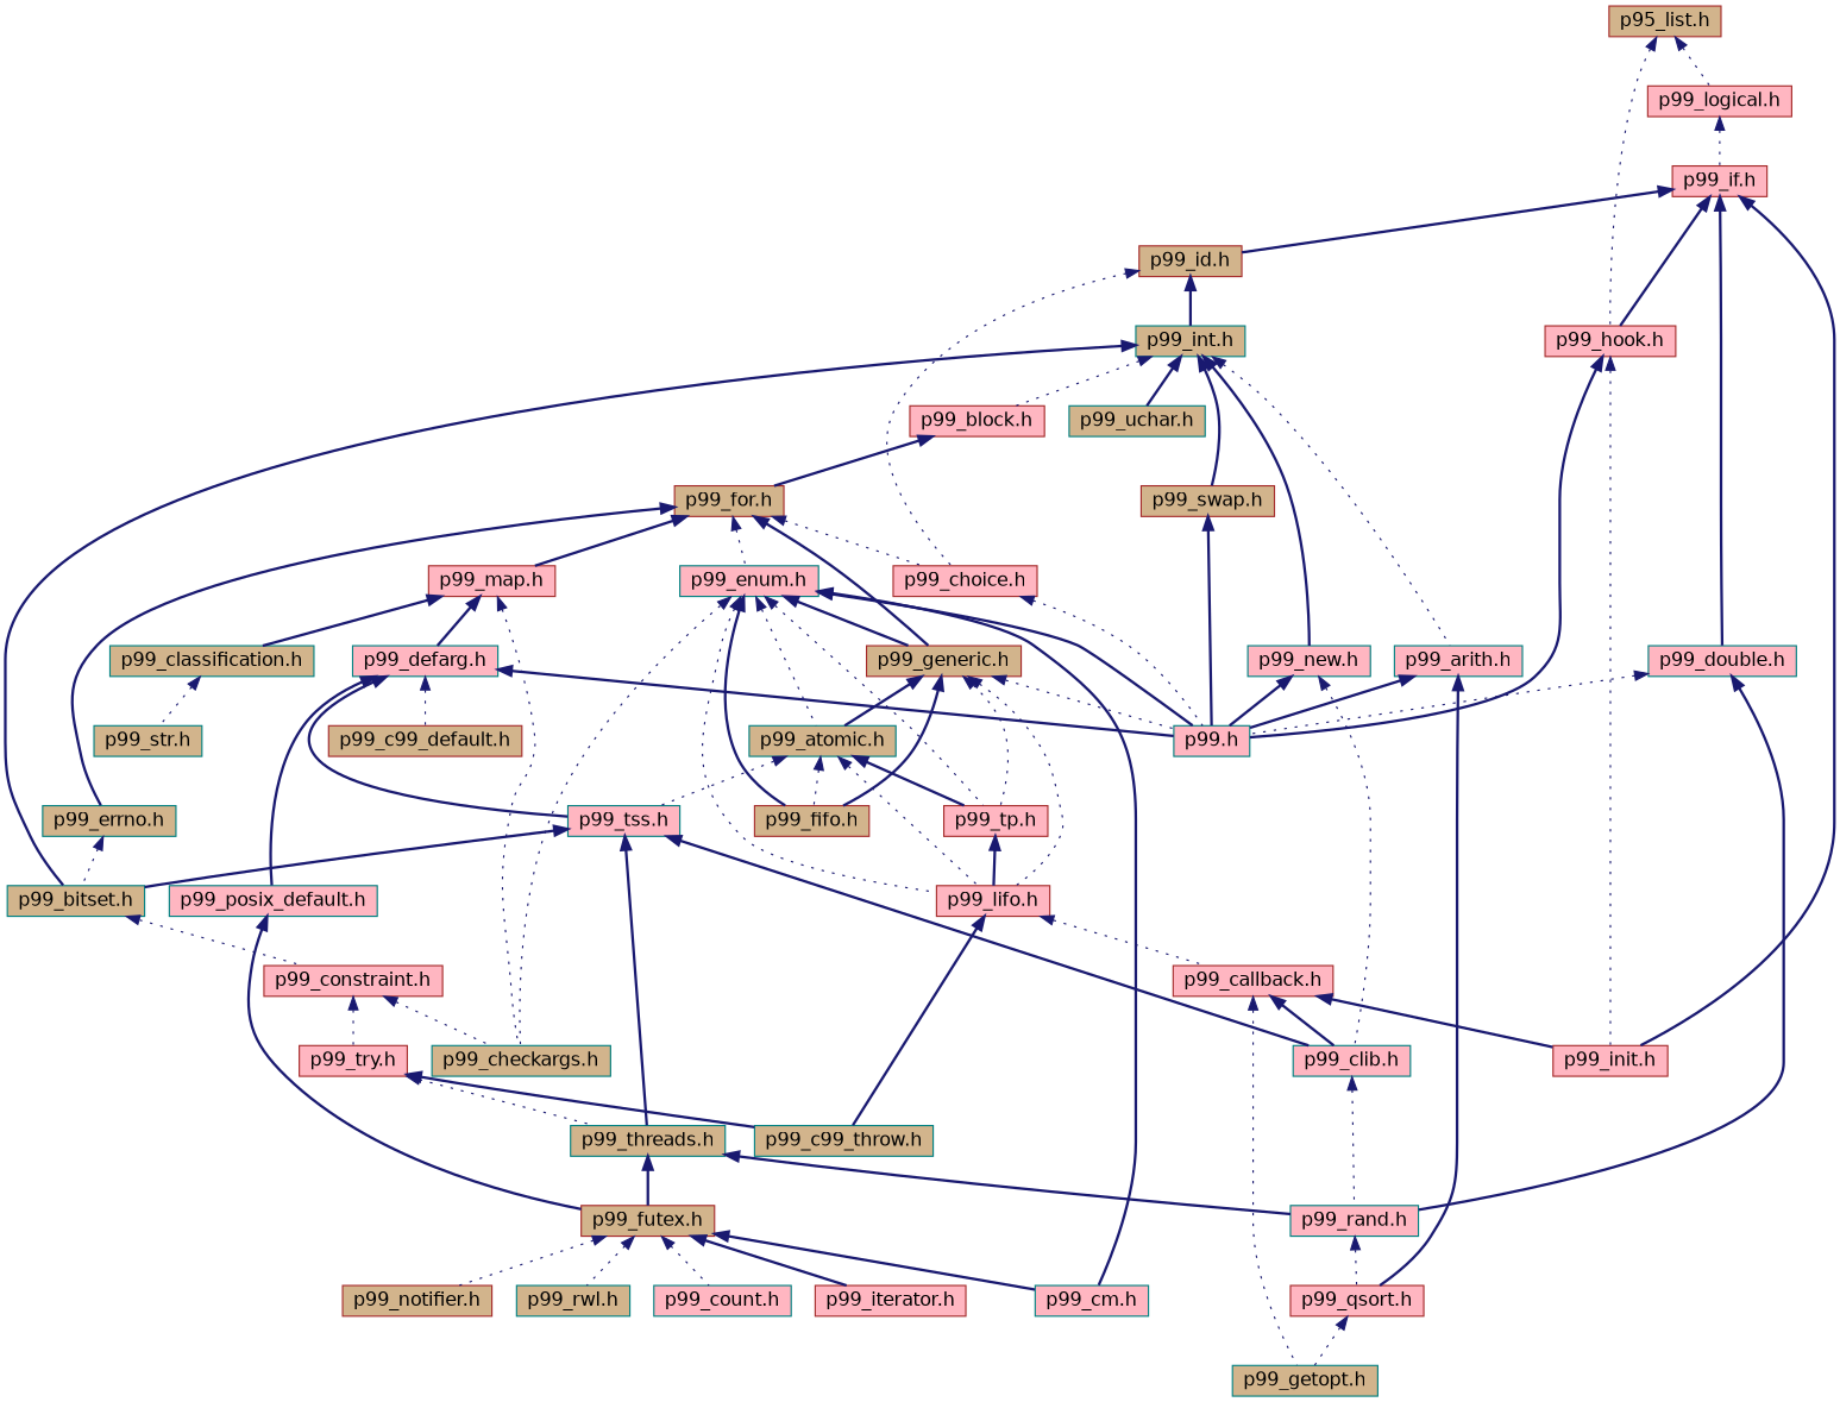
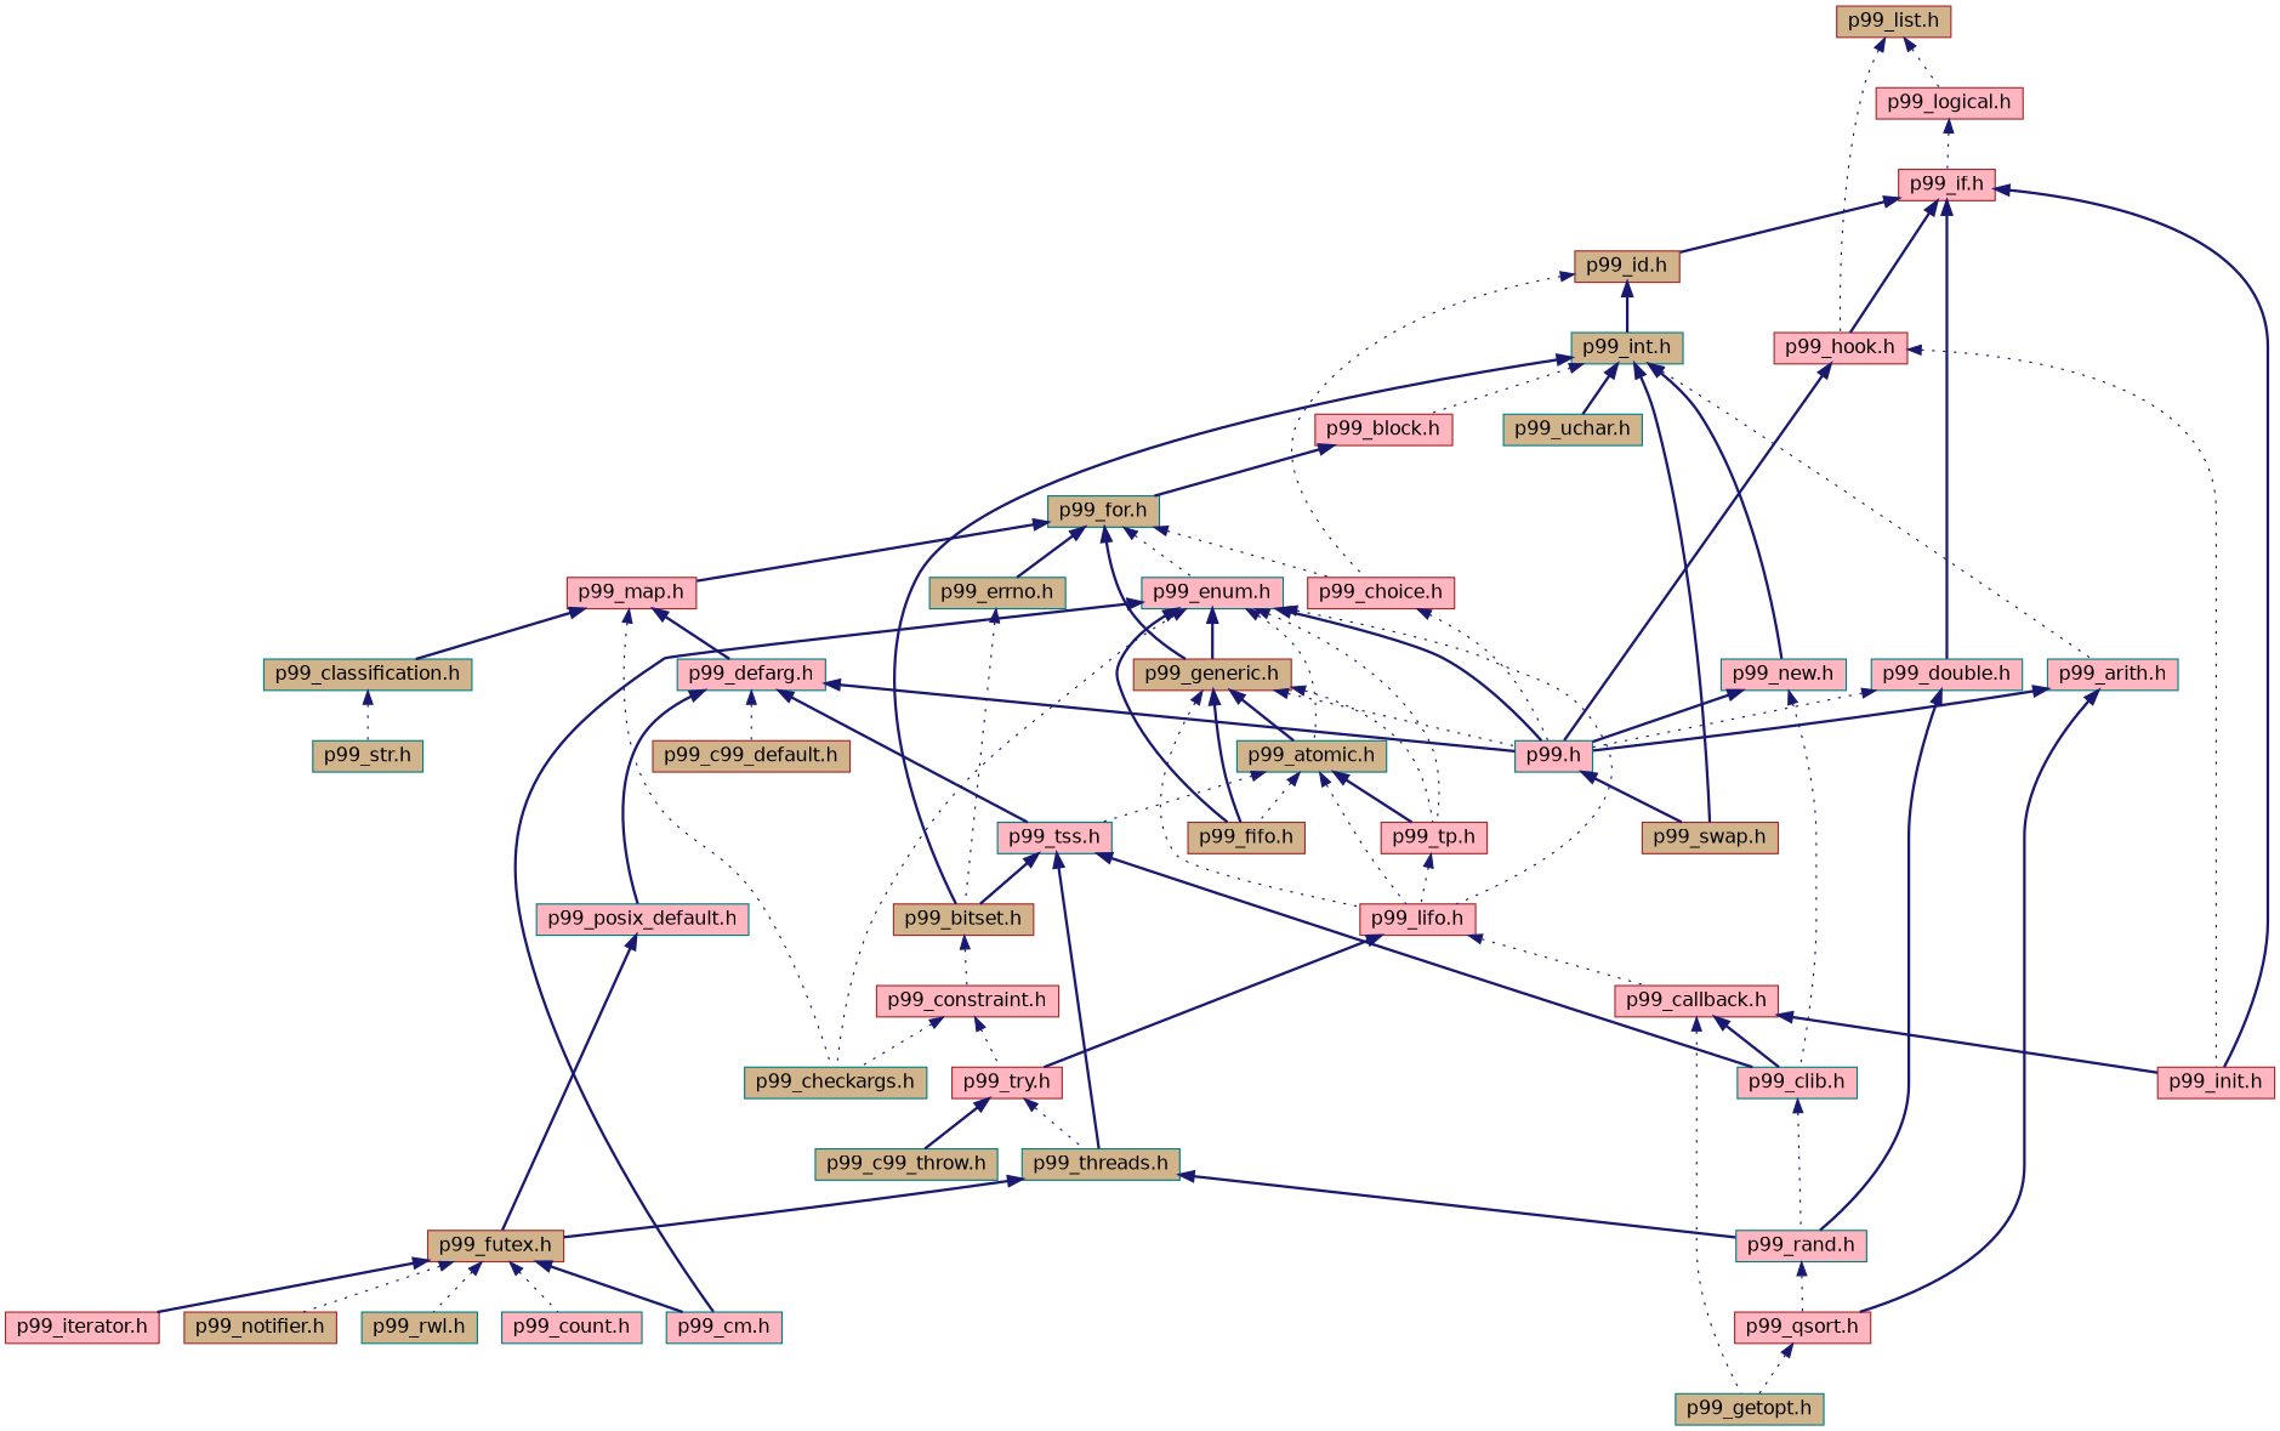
  digraph {
    node [color=teal fillcolor=lightpink fontname=Helvetica fontsize=14 shape=record style=filled]
    edge [color=midnightblue dir=back fontname=Helvetica fontsize=14 labelfontname=Helvetica labelfontsize=14 style=bold]
-   n1 [color=brown fillcolor=tan fontcolor=black height=0.2 label="p95_list.h" width=0.4]
+   n1 [color=brown fillcolor=tan fontcolor=black height=0.2 label="p99_list.h" width=0.4]
    n2 [color=brown height=0.2 label="p99_logical.h" width=0.4]
    n3 [color=brown height=0.2 label="p99_hook.h" width=0.4]
    n4 [color=brown height=0.2 label="p99_if.h" width=0.4]
    n5 [color=brown height=0.2 label="p99_init.h" width=0.4]
    n6 [height=0.2 label="p99.h" width=0.4]
    n7 [color=brown fillcolor=tan height=0.2 label="p99_id.h" width=0.4]
    n8 [height=0.2 label="p99_double.h" width=0.4]
    n9 [color=brown height=0.2 label="p99_choice.h" width=0.4]
    n10 [fillcolor=tan height=0.2 label="p99_int.h" width=0.4]
    n11 [height=0.2 label="p99_rand.h" width=0.4]
    n12 [color=brown height=0.2 label="p99_block.h" width=0.4]
-   n13 [fillcolor=tan height=0.2 label="p99_bitset.h" width=0.4]
+   n13 [color=brown fillcolor=tan height=0.2 label="p99_bitset.h" width=0.4]
    n14 [height=0.2 label="p99_new.h" width=0.4]
    n15 [color=brown fillcolor=tan height=0.2 label="p99_swap.h" width=0.4]
    n16 [height=0.2 label="p99_arith.h" width=0.4]
    n17 [fillcolor=tan height=0.2 label="p99_uchar.h" width=0.4]
-   n18 [color=brown fillcolor=tan height=0.2 label="p99_for.h" width=0.4]
+   n18 [fillcolor=tan height=0.2 label="p99_for.h" width=0.4]
    n19 [color=brown height=0.2 label="p99_constraint.h" width=0.4]
    n20 [height=0.2 label="p99_clib.h" width=0.4]
    n21 [color=brown height=0.2 label="p99_qsort.h" width=0.4]
    n22 [color=brown height=0.2 label="p99_map.h" width=0.4]
    n23 [height=0.2 label="p99_enum.h" width=0.4]
    n24 [color=brown fillcolor=tan height=0.2 label="p99_generic.h" width=0.4]
    n25 [fillcolor=tan height=0.2 label="p99_errno.h" width=0.4]
    n26 [height=0.2 label="p99_defarg.h" width=0.4]
    n27 [fillcolor=tan height=0.2 label="p99_checkargs.h" width=0.4]
    n28 [fillcolor=tan height=0.2 label="p99_classification.h" width=0.4]
    n29 [height=0.2 label="p99_cm.h" width=0.4]
    n30 [fillcolor=tan height=0.2 label="p99_atomic.h" width=0.4]
    n31 [color=brown height=0.2 label="p99_lifo.h" width=0.4]
    n32 [color=brown height=0.2 label="p99_tp.h" width=0.4]
    n33 [color=brown fillcolor=tan height=0.2 label="p99_fifo.h" width=0.4]
    n34 [height=0.2 label="p99_tss.h" width=0.4]
    n35 [color=brown fillcolor=tan height=0.2 label="p99_c99_default.h" width=0.4]
    n36 [height=0.2 label="p99_posix_default.h" width=0.4]
    n37 [fillcolor=tan height=0.2 label="p99_str.h" width=0.4]
    n38 [fillcolor=tan height=0.2 label="p99_threads.h" width=0.4]
    n39 [color=brown fillcolor=tan height=0.2 label="p99_futex.h" width=0.4]
    n40 [color=brown height=0.2 label="p99_try.h" width=0.4]
    n41 [fillcolor=tan height=0.2 label="p99_c99_throw.h" width=0.4]
    n42 [height=0.2 label="p99_count.h" width=0.4]
    n43 [color=brown height=0.2 label="p99_iterator.h" width=0.4]
    n44 [color=brown fillcolor=tan height=0.2 label="p99_notifier.h" width=0.4]
    n45 [fillcolor=tan height=0.2 label="p99_rwl.h" width=0.4]
    n46 [fillcolor=tan height=0.2 label="p99_getopt.h" width=0.4]
    n47 [color=brown height=0.2 label="p99_callback.h" width=0.4]
    n1 -> n2 [style=dotted]
    n1 -> n3 [style=dotted]
    n2 -> n4 [style=dotted]
    n3 -> n5 [style=dotted]
    n3 -> n6
    n4 -> n3
    n4 -> n5
    n4 -> n7
    n4 -> n8
    n7 -> n9 [style=dotted]
    n7 -> n10
    n8 -> n6 [style=dotted]
    n8 -> n11
    n9 -> n6 [style=dotted]
    n10 -> n12 [style=dotted]
    n10 -> n13
    n10 -> n14
    n10 -> n15
    n10 -> n16 [style=dotted]
    n10 -> n17
    n11 -> n21 [style=dotted]
    n12 -> n18
    n13 -> n19 [style=dotted]
    n14 -> n6
    n14 -> n20 [style=dotted]
-   n15 -> n6
+   n6 -> n15
    n16 -> n6
    n16 -> n21
    n18 -> n9 [style=dotted]
    n18 -> n22
    n18 -> n23 [style=dotted]
    n18 -> n24
    n18 -> n25
    n19 -> n27 [style=dotted]
    n19 -> n40 [style=dotted]
    n20 -> n11 [style=dotted]
    n21 -> n46 [style=dotted]
    n22 -> n26
    n22 -> n27 [style=dotted]
    n22 -> n28
    n23 -> n6
    n23 -> n24
    n23 -> n27 [style=dotted]
    n23 -> n29
    n23 -> n30 [style=dotted]
    n23 -> n31 [style=dotted]
    n23 -> n32 [style=dotted]
    n23 -> n33
    n24 -> n6 [style=dotted]
    n24 -> n30
    n24 -> n31 [style=dotted]
    n24 -> n32 [style=dotted]
    n24 -> n33
    n25 -> n13 [style=dotted]
    n26 -> n6
    n26 -> n34
    n26 -> n35 [style=dotted]
    n26 -> n36
    n28 -> n37 [style=dotted]
    n30 -> n31 [style=dotted]
    n30 -> n32
    n30 -> n33 [style=dotted]
    n30 -> n34 [style=dotted]
-   n31 -> n41
+   n31 -> n40
    n31 -> n47 [style=dotted]
-   n32 -> n31
+   n32 -> n31 [style=dotted]
    n34 -> n13
    n34 -> n20
    n34 -> n38
    n36 -> n39
    n38 -> n11
    n38 -> n39
    n39 -> n29
    n39 -> n42 [style=dotted]
    n39 -> n43
    n39 -> n44 [style=dotted]
    n39 -> n45 [style=dotted]
    n40 -> n38 [style=dotted]
    n40 -> n41
    n47 -> n5
    n47 -> n20
    n47 -> n46 [style=dotted]
  }
